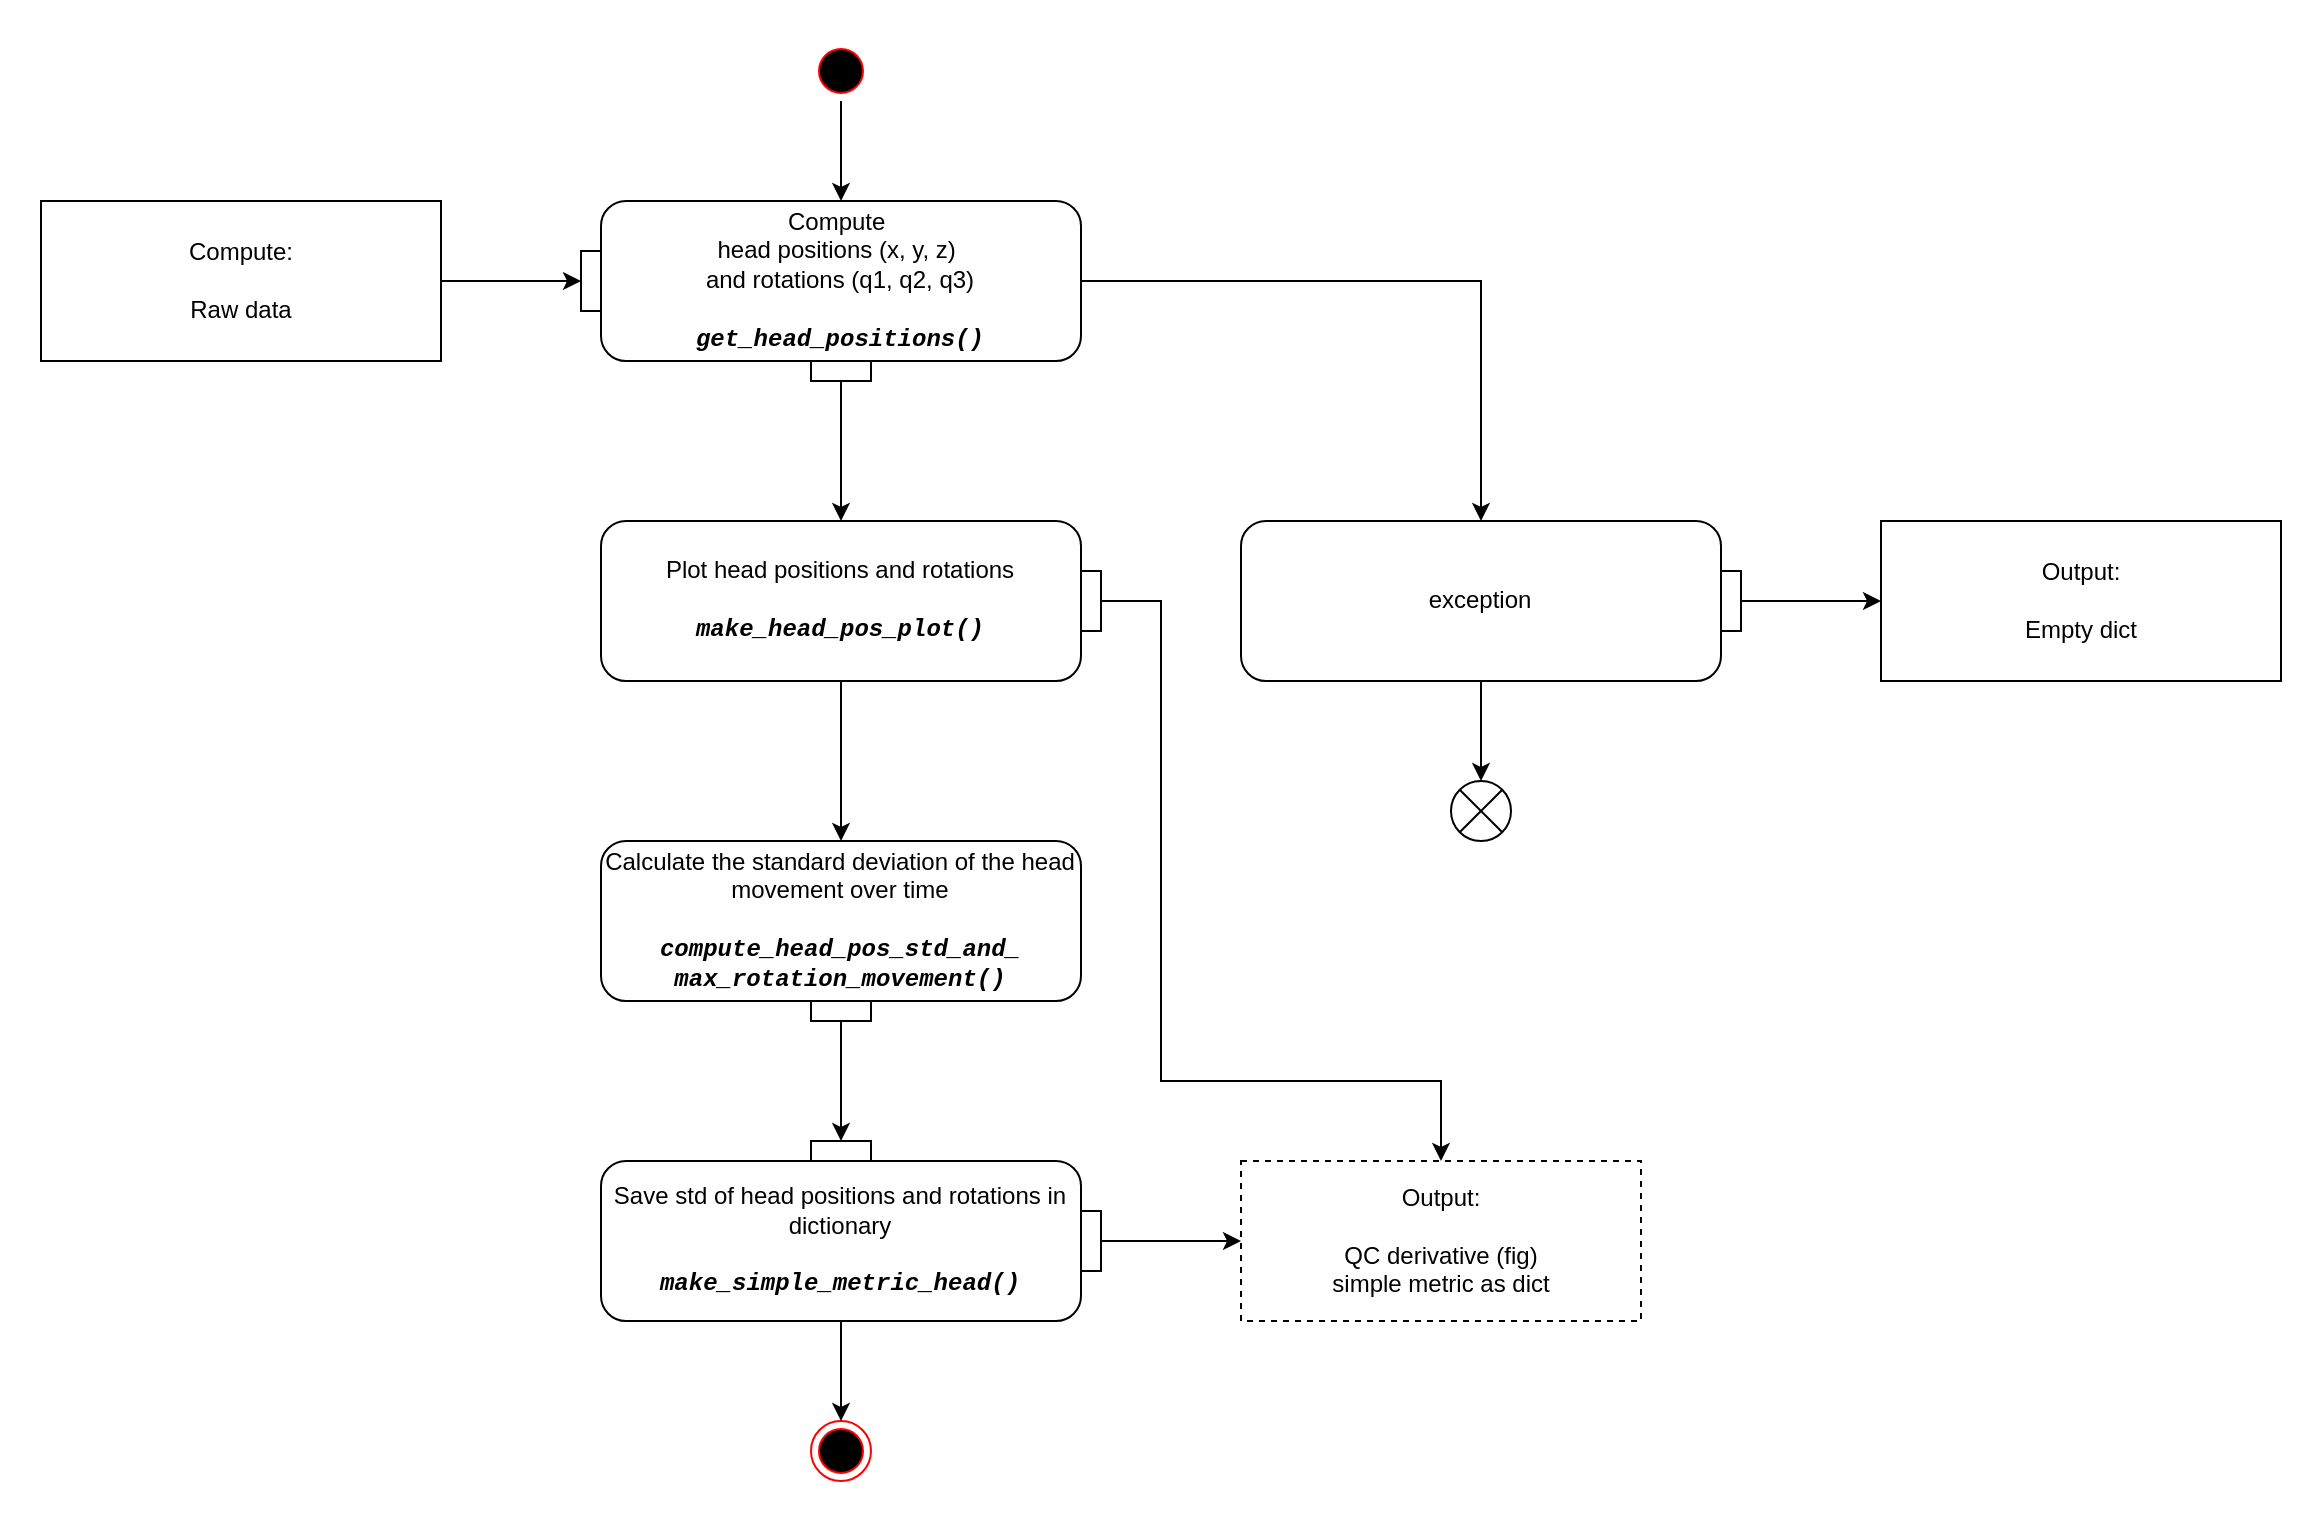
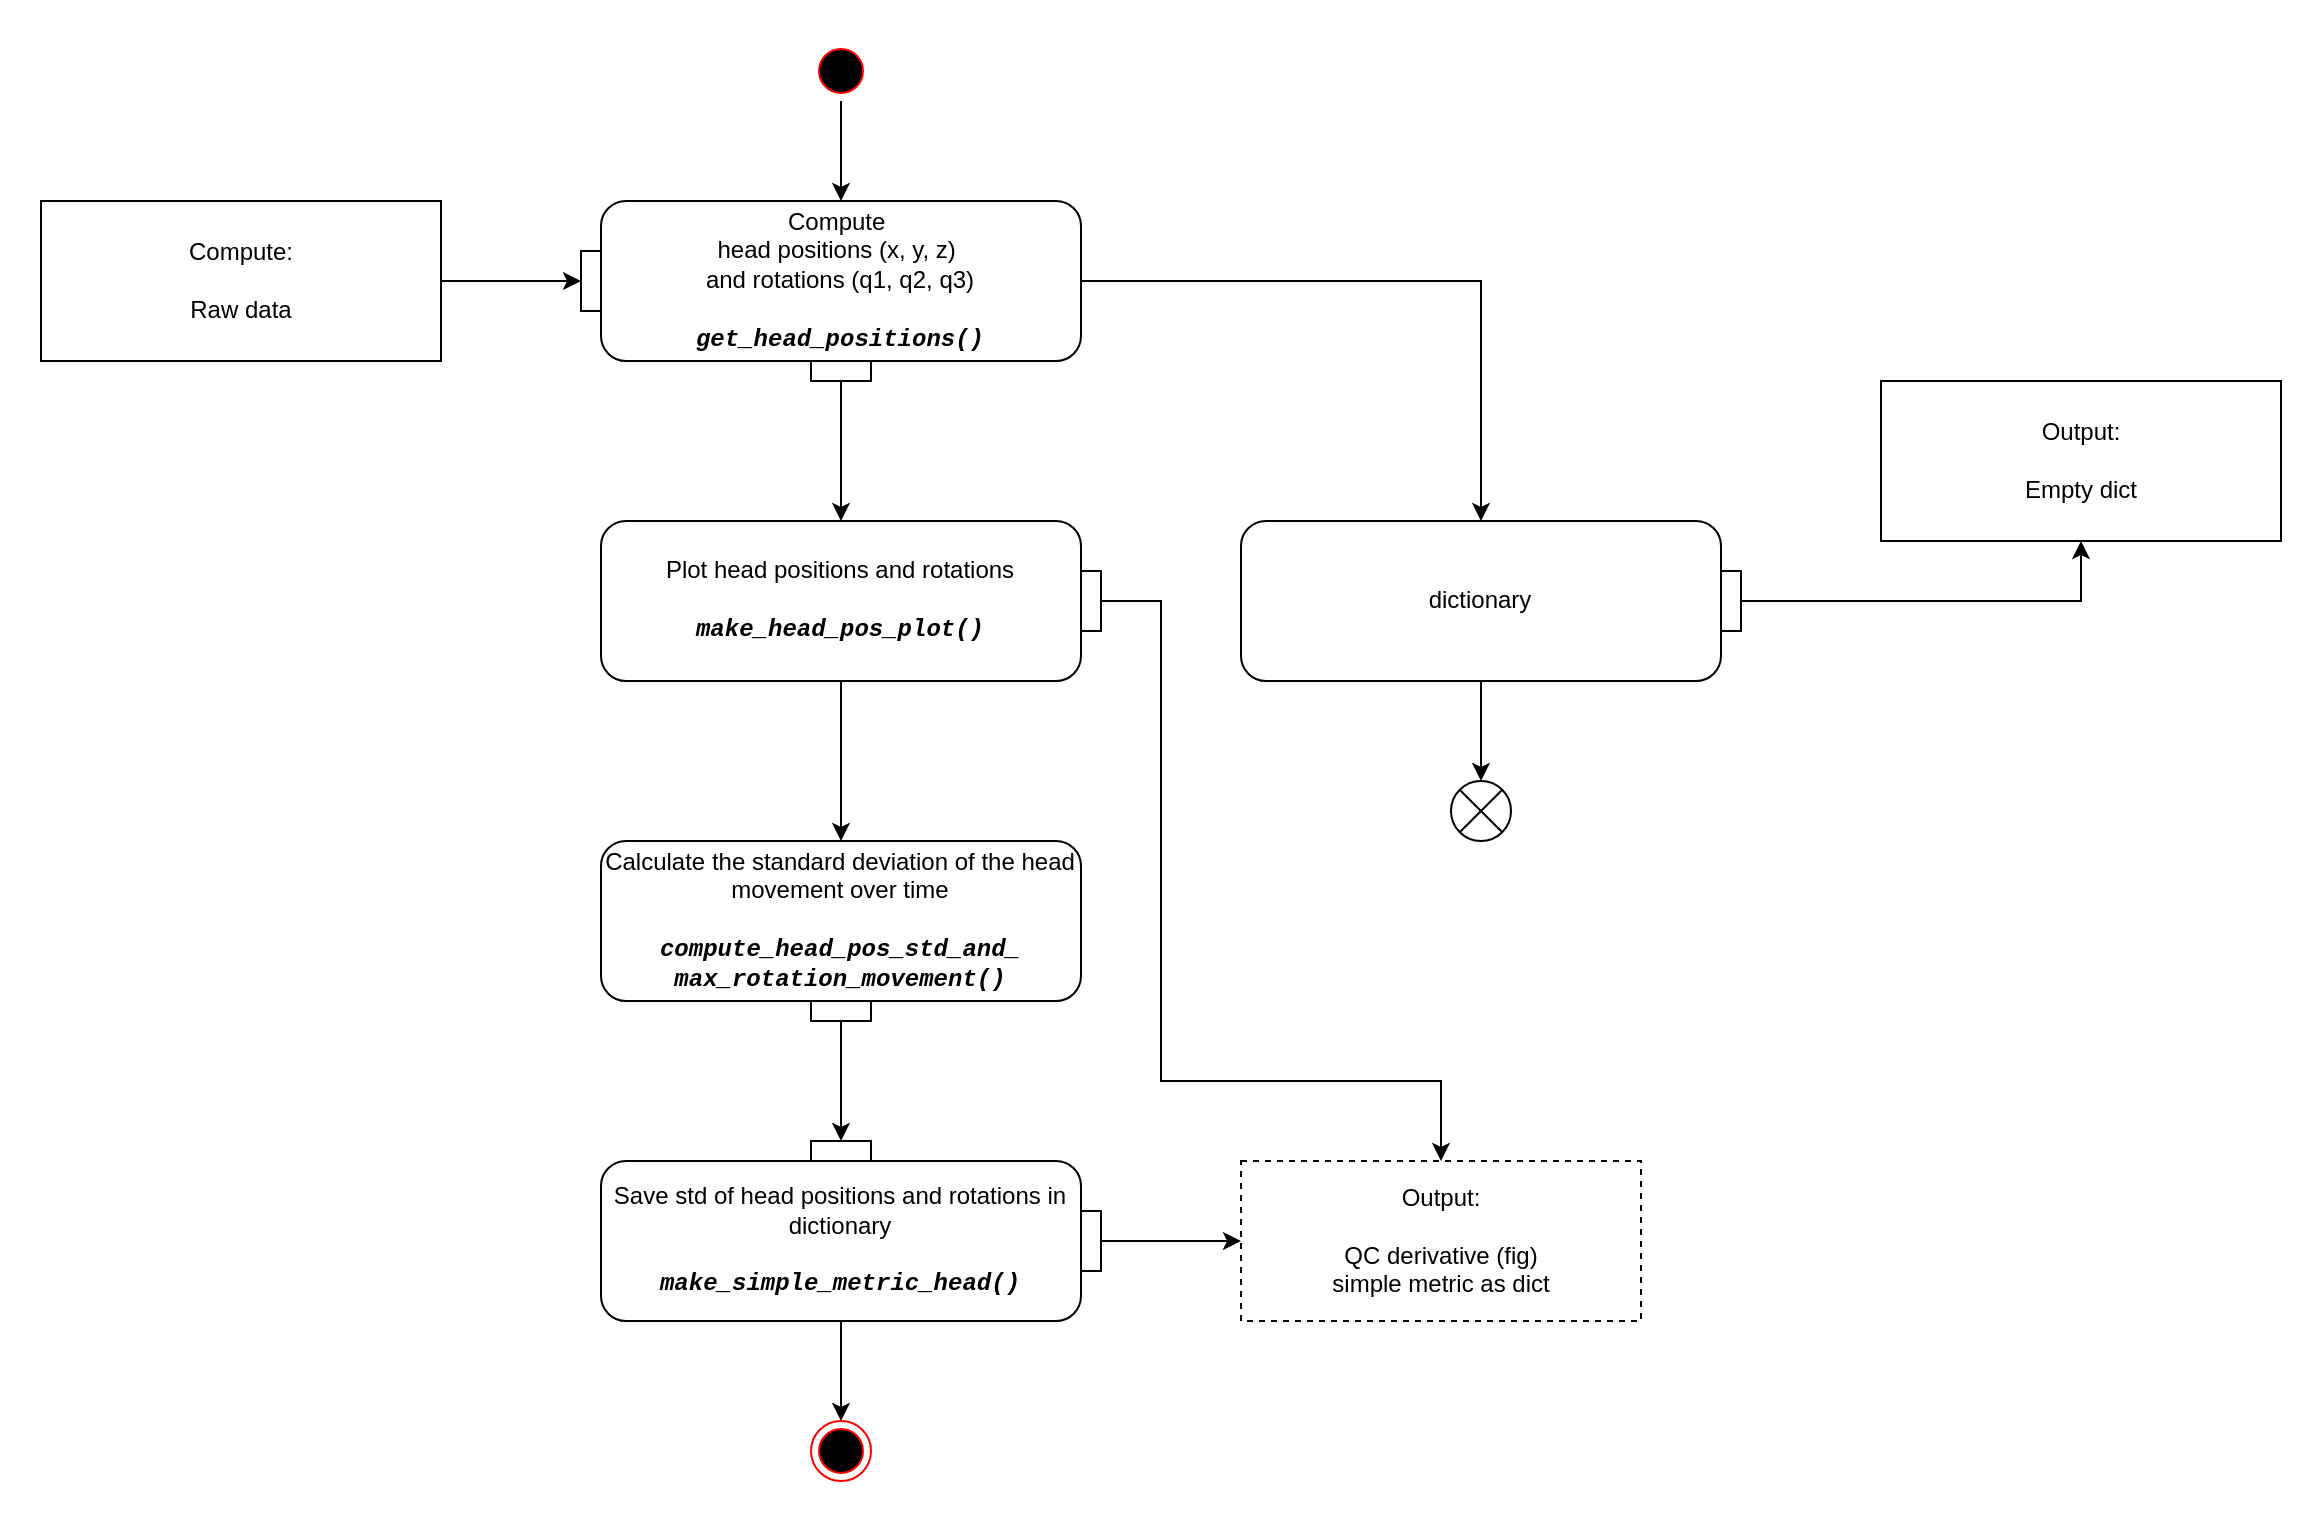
  <mxCell id="0" />
  <mxCell id="1" parent="0" />
  <mxCell id="2" value="" style="ellipse;html=1;shape=startState;fillColor=#000000;strokeColor=#ff0000;" parent="1" vertex="1"><mxGeometry x="405" y="20" width="30" height="30" as="geometry" /></mxCell>
  <mxCell id="3" value="" style="ellipse;html=1;shape=endState;fillColor=#000000;strokeColor=#ff0000;" parent="1" vertex="1"><mxGeometry x="405" y="710" width="30" height="30" as="geometry" /></mxCell>
  <mxCell id="4" value="Output:&lt;br&gt;&lt;br&gt;QC derivative (fig)&lt;br&gt;simple metric as dict" style="html=1;dashed=1;fontFamily=Helvetica;fontSize=12;fontColor=rgb(0, 0, 0);align=center;strokeColor=rgb(0, 0, 0);fillColor=rgb(255, 255, 255);" parent="1" vertex="1"><mxGeometry x="620" y="580" width="200" height="80" as="geometry" /></mxCell>
  <mxCell id="5" value="Compute:&lt;br&gt;&lt;br&gt;Raw data" style="html=1;" vertex="1" parent="1"><mxGeometry x="20" y="100" width="200" height="80" as="geometry" /></mxCell>
  <mxCell id="6" value="" style="edgeStyle=orthogonalEdgeStyle;rounded=0;orthogonalLoop=1;jettySize=auto;html=1;fontFamily=Courier New;fontSize=12;" edge="1" parent="1" source="31" target="35"><mxGeometry relative="1" as="geometry" /></mxCell>
  <mxCell id="7" value="" style="edgeStyle=orthogonalEdgeStyle;rounded=0;orthogonalLoop=1;jettySize=auto;html=1;fontFamily=Courier New;fontSize=12;" edge="1" parent="1" source="34" target="4"><mxGeometry relative="1" as="geometry" /></mxCell>
  <mxCell id="8" value="" style="edgeStyle=orthogonalEdgeStyle;rounded=0;orthogonalLoop=1;jettySize=auto;html=1;fontFamily=Courier New;fontSize=12;" edge="1" parent="1" source="33" target="3"><mxGeometry relative="1" as="geometry" /></mxCell>
  <mxCell id="9" value="" style="edgeStyle=orthogonalEdgeStyle;rounded=0;orthogonalLoop=1;jettySize=auto;html=1;fontFamily=Courier New;fontSize=12;" edge="1" parent="1" source="21" target="24"><mxGeometry relative="1" as="geometry" /></mxCell>
- <mxCell id="10" value="Output:&lt;br&gt;&lt;br&gt;Empty dict" style="html=1;dashed=0;fontFamily=Helvetica;fontSize=12;fontColor=rgb(0, 0, 0);align=center;strokeColor=rgb(0, 0, 0);fillColor=rgb(255, 255, 255);" vertex="1" parent="1"><mxGeometry x="940" y="260" width="200" height="80" as="geometry" /></mxCell>
+ <mxCell id="10" value="Output:&lt;br&gt;&lt;br&gt;Empty dict" style="html=1;dashed=0;fontFamily=Helvetica;fontSize=12;fontColor=rgb(0, 0, 0);align=center;strokeColor=rgb(0, 0, 0);fillColor=rgb(255, 255, 255);" vertex="1" parent="1"><mxGeometry x="940" y="190" width="200" height="80" as="geometry" /></mxCell>
  <mxCell id="11" value="" style="shape=sumEllipse;perimeter=ellipsePerimeter;whiteSpace=wrap;html=1;backgroundOutline=1;fontFamily=Courier New;fontSize=12;" vertex="1" parent="1"><mxGeometry x="725" y="390" width="30" height="30" as="geometry" /></mxCell>
  <mxCell id="12" value="" style="edgeStyle=orthogonalEdgeStyle;rounded=0;orthogonalLoop=1;jettySize=auto;html=1;fontFamily=Courier New;fontSize=12;" edge="1" parent="1" source="2" target="20"><mxGeometry relative="1" as="geometry" /></mxCell>
  <mxCell id="13" value="" style="edgeStyle=orthogonalEdgeStyle;rounded=0;orthogonalLoop=1;jettySize=auto;html=1;fontFamily=Courier New;fontSize=12;" edge="1" parent="1" source="24" target="30"><mxGeometry relative="1" as="geometry" /></mxCell>
  <mxCell id="14" style="edgeStyle=orthogonalEdgeStyle;rounded=0;orthogonalLoop=1;jettySize=auto;html=1;entryX=0.5;entryY=0;entryDx=0;entryDy=0;fontFamily=Courier New;fontSize=12;" edge="1" parent="1" source="20" target="27"><mxGeometry relative="1" as="geometry" /></mxCell>
  <mxCell id="15" value="" style="edgeStyle=orthogonalEdgeStyle;rounded=0;orthogonalLoop=1;jettySize=auto;html=1;fontFamily=Courier New;fontSize=12;" edge="1" parent="1" source="28" target="10"><mxGeometry relative="1" as="geometry" /></mxCell>
  <mxCell id="16" value="" style="edgeStyle=orthogonalEdgeStyle;rounded=0;orthogonalLoop=1;jettySize=auto;html=1;fontFamily=Courier New;fontSize=12;" edge="1" parent="1" source="27" target="11"><mxGeometry relative="1" as="geometry" /></mxCell>
  <mxCell id="17" value="" style="edgeStyle=orthogonalEdgeStyle;rounded=0;orthogonalLoop=1;jettySize=auto;html=1;fontFamily=Courier New;fontSize=12;" edge="1" parent="1" source="5" target="22"><mxGeometry relative="1" as="geometry" /></mxCell>
  <mxCell id="18" style="edgeStyle=orthogonalEdgeStyle;rounded=0;orthogonalLoop=1;jettySize=auto;html=1;exitX=1;exitY=0.5;exitDx=0;exitDy=0;entryX=0.5;entryY=0;entryDx=0;entryDy=0;fontFamily=Courier New;fontSize=12;" edge="1" parent="1" source="25" target="4"><mxGeometry relative="1" as="geometry"><Array as="points"><mxPoint x="580" y="300" /><mxPoint x="580" y="540" /><mxPoint x="720" y="540" /></Array></mxGeometry></mxCell>
  <mxCell id="19" value="" style="group" vertex="1" connectable="0" parent="1"><mxGeometry x="290" y="100" width="250" height="90" as="geometry" /></mxCell>
  <mxCell id="20" value="&lt;div style=&quot;border-color: var(--border-color);&quot;&gt;Compute&amp;nbsp;&lt;/div&gt;&lt;div style=&quot;border-color: var(--border-color);&quot;&gt;head positions (x, y, z)&amp;nbsp;&lt;/div&gt;&lt;div style=&quot;border-color: var(--border-color);&quot;&gt;and rotations (q1, q2, q3)&lt;/div&gt;&lt;br style=&quot;border-color: var(--border-color);&quot;&gt;&lt;div style=&quot;border-color: var(--border-color);&quot;&gt;&lt;font style=&quot;border-color: var(--border-color);&quot; face=&quot;Courier New&quot;&gt;&lt;b style=&quot;border-color: var(--border-color);&quot;&gt;&lt;i style=&quot;border-color: var(--border-color);&quot;&gt;get_head_positions()&lt;/i&gt;&lt;/b&gt;&lt;/font&gt;&lt;/div&gt;" style="html=1;align=center;verticalAlign=middle;rounded=1;absoluteArcSize=1;arcSize=25;dashed=0;fontFamily=Helvetica;fontSize=12;whiteSpace=wrap;container=0;noLabel=0;imageAlign=center;" vertex="1" parent="19"><mxGeometry x="10" width="240" height="80" as="geometry" /></mxCell>
  <mxCell id="21" value="pinOut 2" style="fontStyle=0;labelPosition=center;verticalLabelPosition=bottom;align=center;verticalAlign=top;spacingLeft=2;fontFamily=Helvetica;fontSize=12;resizable=0;container=0;noLabel=1;" vertex="1" parent="19"><mxGeometry x="115" y="80" width="30" height="10" as="geometry" /></mxCell>
  <mxCell id="22" value="pinIn 2" style="fontStyle=0;labelPosition=left;verticalLabelPosition=middle;align=right;verticalAlign=middle;spacingLeft=2;fontFamily=Helvetica;fontSize=12;flipH=0;resizable=0;container=0;noLabel=1;" vertex="1" parent="19"><mxGeometry y="25" width="10" height="30" as="geometry" /></mxCell>
  <mxCell id="23" value="" style="group" vertex="1" connectable="0" parent="1"><mxGeometry x="300" y="260" width="250" height="80" as="geometry" /></mxCell>
  <mxCell id="24" value="&lt;div&gt;Plot head positions and rotations&lt;/div&gt;&lt;br&gt;&lt;font face=&quot;Courier New&quot;&gt;&lt;b&gt;&lt;i&gt;make_head_pos_plot()&lt;/i&gt;&lt;/b&gt;&lt;/font&gt;" style="html=1;align=center;verticalAlign=middle;rounded=1;absoluteArcSize=1;arcSize=25;dashed=0;fontFamily=Helvetica;fontSize=12;whiteSpace=wrap;container=0;noLabel=0;imageAlign=center;" vertex="1" parent="23"><mxGeometry width="240" height="80" as="geometry" /></mxCell>
  <mxCell id="25" value="pinOut 1" style="fontStyle=0;labelPosition=right;verticalLabelPosition=middle;align=left;verticalAlign=middle;spacingLeft=2;fontFamily=Helvetica;fontSize=12;resizable=0;container=0;noLabel=1;" vertex="1" parent="23"><mxGeometry x="240" y="25" width="10" height="30" as="geometry" /></mxCell>
  <mxCell id="26" value="" style="group" vertex="1" connectable="0" parent="1"><mxGeometry x="620" y="260" width="250" height="80" as="geometry" /></mxCell>
- <mxCell id="27" value="exception" style="html=1;align=center;verticalAlign=middle;rounded=1;absoluteArcSize=1;arcSize=25;dashed=0;fontFamily=Helvetica;fontSize=12;whiteSpace=wrap;container=0;noLabel=0;imageAlign=center;" vertex="1" parent="26"><mxGeometry width="240" height="80" as="geometry" /></mxCell>
+ <mxCell id="27" value="dictionary" style="html=1;align=center;verticalAlign=middle;rounded=1;absoluteArcSize=1;arcSize=25;dashed=0;fontFamily=Helvetica;fontSize=12;whiteSpace=wrap;container=0;noLabel=0;imageAlign=center;" vertex="1" parent="26"><mxGeometry width="240" height="80" as="geometry" /></mxCell>
  <mxCell id="28" value="pinOut 1" style="fontStyle=0;labelPosition=right;verticalLabelPosition=middle;align=left;verticalAlign=middle;spacingLeft=2;fontFamily=Helvetica;fontSize=12;resizable=0;container=0;noLabel=1;" vertex="1" parent="26"><mxGeometry x="240" y="25" width="10" height="30" as="geometry" /></mxCell>
  <mxCell id="29" value="" style="group" vertex="1" connectable="0" parent="1"><mxGeometry x="300" y="420" width="240" height="90" as="geometry" /></mxCell>
  <mxCell id="30" value="&lt;div&gt;Calculate the standard deviation of the head movement over time&lt;/div&gt;&lt;br&gt;&lt;div&gt;&lt;font face=&quot;Courier New&quot;&gt;&lt;b&gt;&lt;i&gt;compute_head_pos_std_and_&lt;/i&gt;&lt;/b&gt;&lt;/font&gt;&lt;/div&gt;&lt;div&gt;&lt;b style=&quot;font-family: &amp;quot;Courier New&amp;quot;; background-color: initial;&quot;&gt;&lt;i&gt;max_rotation_movement()&lt;/i&gt;&lt;/b&gt;&lt;br&gt;&lt;/div&gt;" style="html=1;align=center;verticalAlign=middle;rounded=1;absoluteArcSize=1;arcSize=25;dashed=0;fontFamily=Helvetica;fontSize=12;whiteSpace=wrap;container=0;noLabel=0;imageAlign=center;" vertex="1" parent="29"><mxGeometry width="240" height="80" as="geometry" /></mxCell>
  <mxCell id="31" value="pinOut 2" style="fontStyle=0;labelPosition=center;verticalLabelPosition=bottom;align=center;verticalAlign=top;spacingLeft=2;fontFamily=Helvetica;fontSize=12;resizable=0;container=0;noLabel=1;" vertex="1" parent="29"><mxGeometry x="105" y="80" width="30" height="10" as="geometry" /></mxCell>
  <mxCell id="32" value="" style="group" vertex="1" connectable="0" parent="1"><mxGeometry x="300" y="570" width="250" height="90" as="geometry" /></mxCell>
  <mxCell id="33" value="&lt;div&gt;Save std of head positions and rotations in dictionary&lt;/div&gt;&lt;br&gt;&lt;font face=&quot;Courier New&quot;&gt;&lt;b&gt;&lt;i&gt;make_simple_metric_head()&lt;/i&gt;&lt;/b&gt;&lt;/font&gt;" style="html=1;align=center;verticalAlign=middle;rounded=1;absoluteArcSize=1;arcSize=25;dashed=0;fontFamily=Helvetica;fontSize=12;whiteSpace=wrap;container=0;noLabel=0;imageAlign=center;" vertex="1" parent="32"><mxGeometry y="10" width="240" height="80" as="geometry" /></mxCell>
  <mxCell id="34" value="pinOut 1" style="fontStyle=0;labelPosition=right;verticalLabelPosition=middle;align=left;verticalAlign=middle;spacingLeft=2;fontFamily=Helvetica;fontSize=12;resizable=0;container=0;noLabel=1;" vertex="1" parent="32"><mxGeometry x="240" y="35" width="10" height="30" as="geometry" /></mxCell>
  <mxCell id="35" value="pinIn 1" style="fontStyle=0;labelPosition=center;verticalLabelPosition=top;align=center;verticalAlign=bottom;spacingLeft=2;fontFamily=Helvetica;fontSize=12;resizable=0;container=0;noLabel=1;" vertex="1" parent="32"><mxGeometry x="105" width="30" height="10" as="geometry" /></mxCell>
